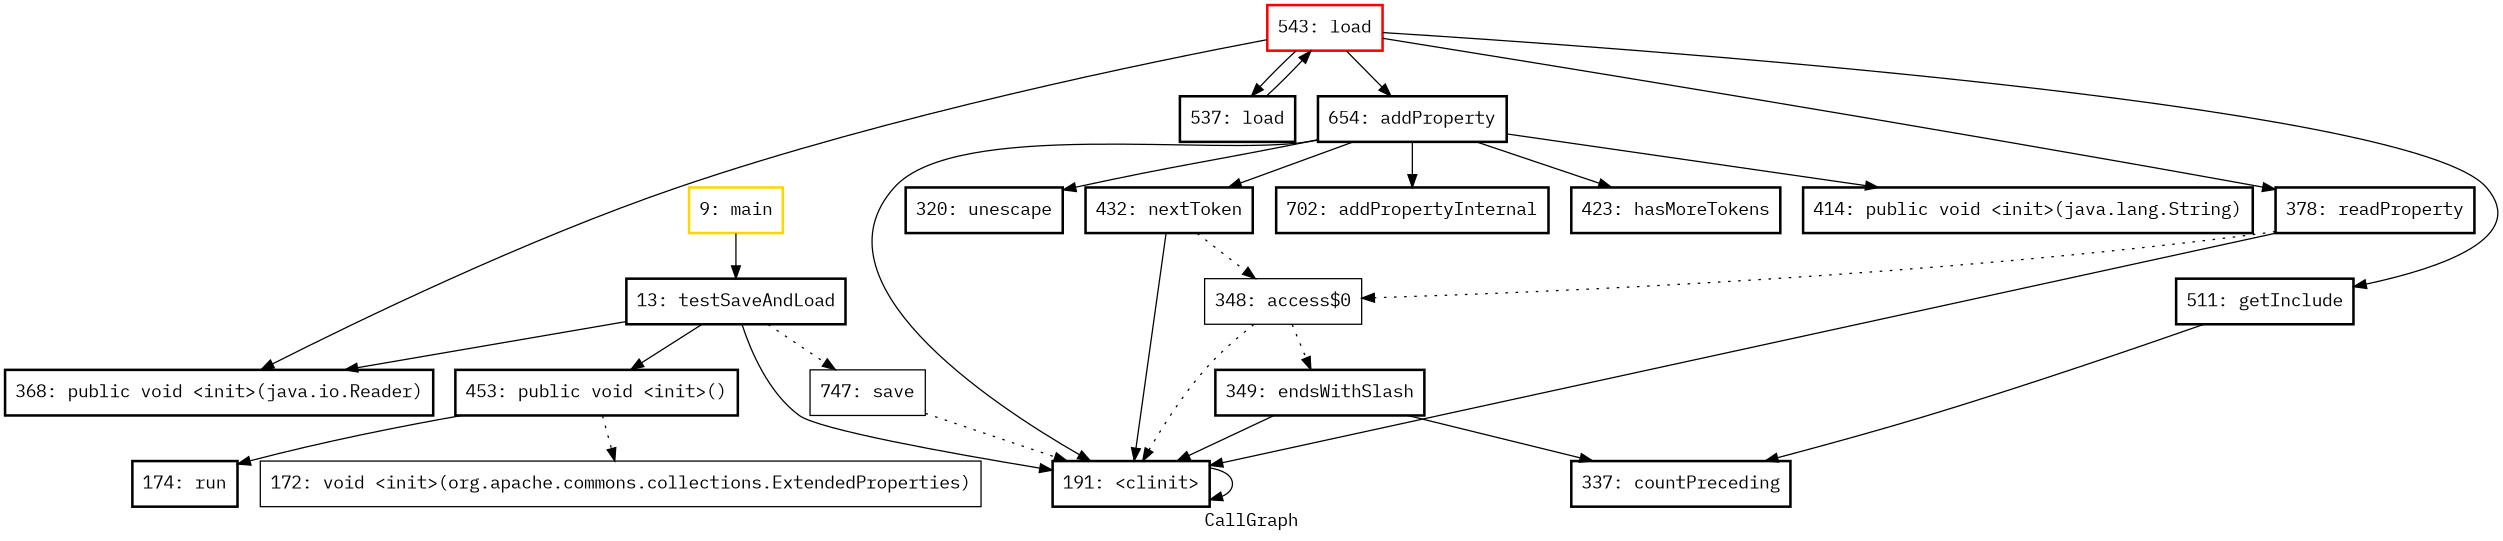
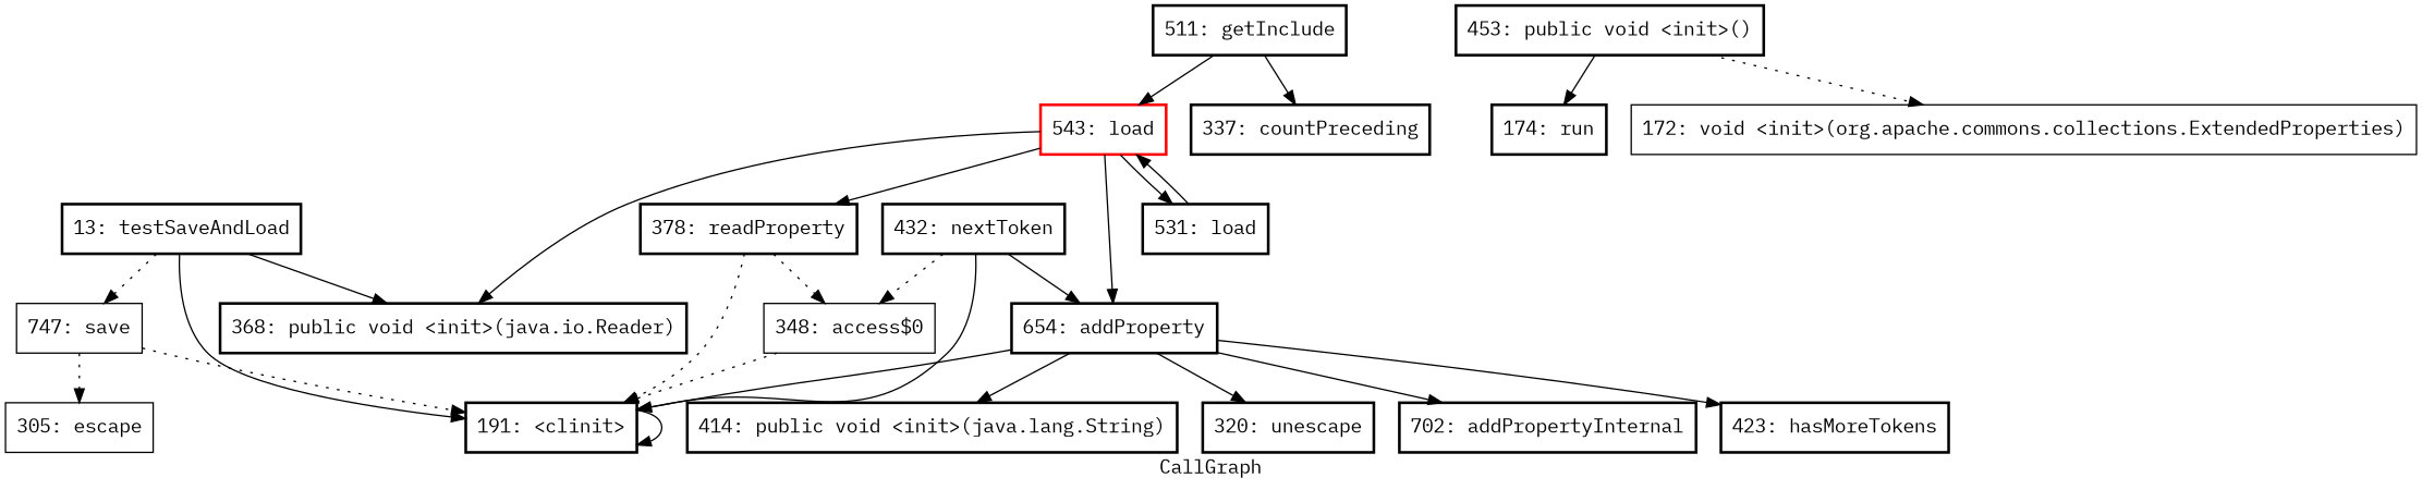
  digraph {
    fontname="IBM Plex Mono"
    label=CallGraph
    node [fontname="IBM Plex Mono" shape=box style=bold]
    edge [fontname="IBM Plex Mono"]
-   "9: main" [color=gold]
    "13: testSaveAndLoad"
    "368: public void <init>(java.io.Reader)"
    "191: <clinit>"
    "747: save" [style=""]
    "453: public void <init>()"
    "543: load" [color=red]
-   "531: load" [label="537: load"]
+   "531: load"
    "654: addProperty"
    "511: getInclude"
    "378: readProperty"
    "702: addPropertyInternal"
    "423: hasMoreTokens"
    "432: nextToken"
    "414: public void <init>(java.lang.String)"
    "320: unescape"
    "337: countPreceding"
    "348: access$0" [style=""]
+   "305: escape" [style=""]
    "174: run"
    "172: void <init>(org.apache.commons.collections.ExtendedProperties)" [style=""]
-   "349: endsWithSlash"
-   "9: main" -> "13: testSaveAndLoad"
    "13: testSaveAndLoad" -> "368: public void <init>(java.io.Reader)"
    "13: testSaveAndLoad" -> "191: <clinit>"
    "13: testSaveAndLoad" -> "747: save" [style=dotted]
-   "13: testSaveAndLoad" -> "453: public void <init>()"
    "191: <clinit>" -> "191: <clinit>"
    "747: save" -> "191: <clinit>" [style=dotted]
+   "747: save" -> "305: escape" [style=dotted]
    "453: public void <init>()" -> "174: run"
    "453: public void <init>()" -> "172: void <init>(org.apache.commons.collections.ExtendedProperties)" [style=dotted]
    "543: load" -> "368: public void <init>(java.io.Reader)"
    "543: load" -> "531: load"
    "543: load" -> "654: addProperty"
-   "543: load" -> "511: getInclude"
+   "511: getInclude" -> "543: load"
    "543: load" -> "378: readProperty"
    "531: load" -> "543: load"
    "654: addProperty" -> "191: <clinit>"
    "654: addProperty" -> "702: addPropertyInternal"
    "654: addProperty" -> "423: hasMoreTokens"
-   "654: addProperty" -> "432: nextToken"
+   "432: nextToken" -> "654: addProperty"
    "654: addProperty" -> "414: public void <init>(java.lang.String)"
    "654: addProperty" -> "320: unescape"
    "511: getInclude" -> "337: countPreceding"
-   "378: readProperty" -> "191: <clinit>"
+   "378: readProperty" -> "191: <clinit>" [style=dotted]
    "378: readProperty" -> "348: access$0" [style=dotted]
    "432: nextToken" -> "191: <clinit>"
    "432: nextToken" -> "348: access$0" [style=dotted]
    "348: access$0" -> "191: <clinit>" [style=dotted]
-   "348: access$0" -> "349: endsWithSlash" [style=dotted]
-   "349: endsWithSlash" -> "191: <clinit>"
-   "349: endsWithSlash" -> "337: countPreceding"
  }
